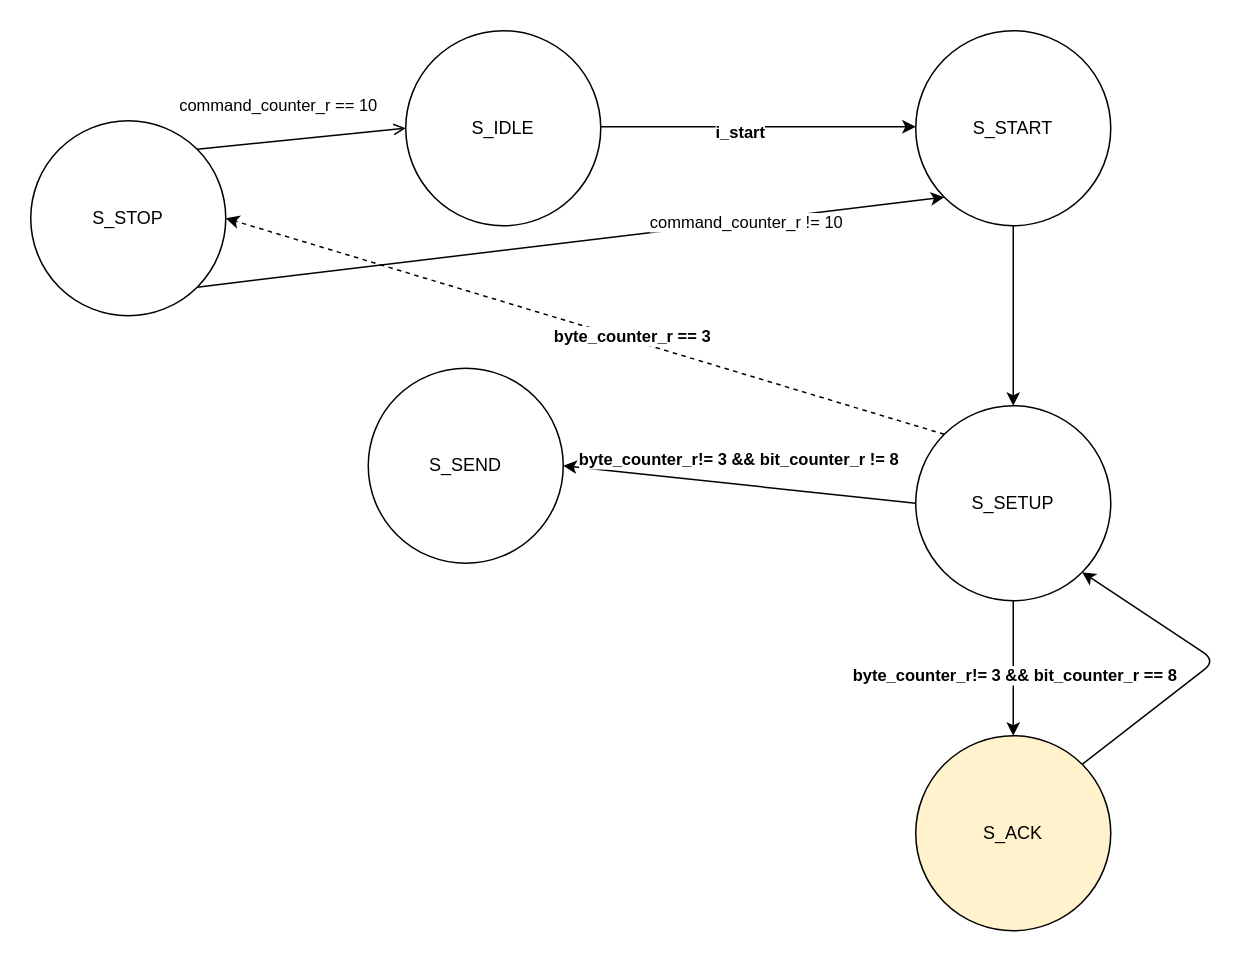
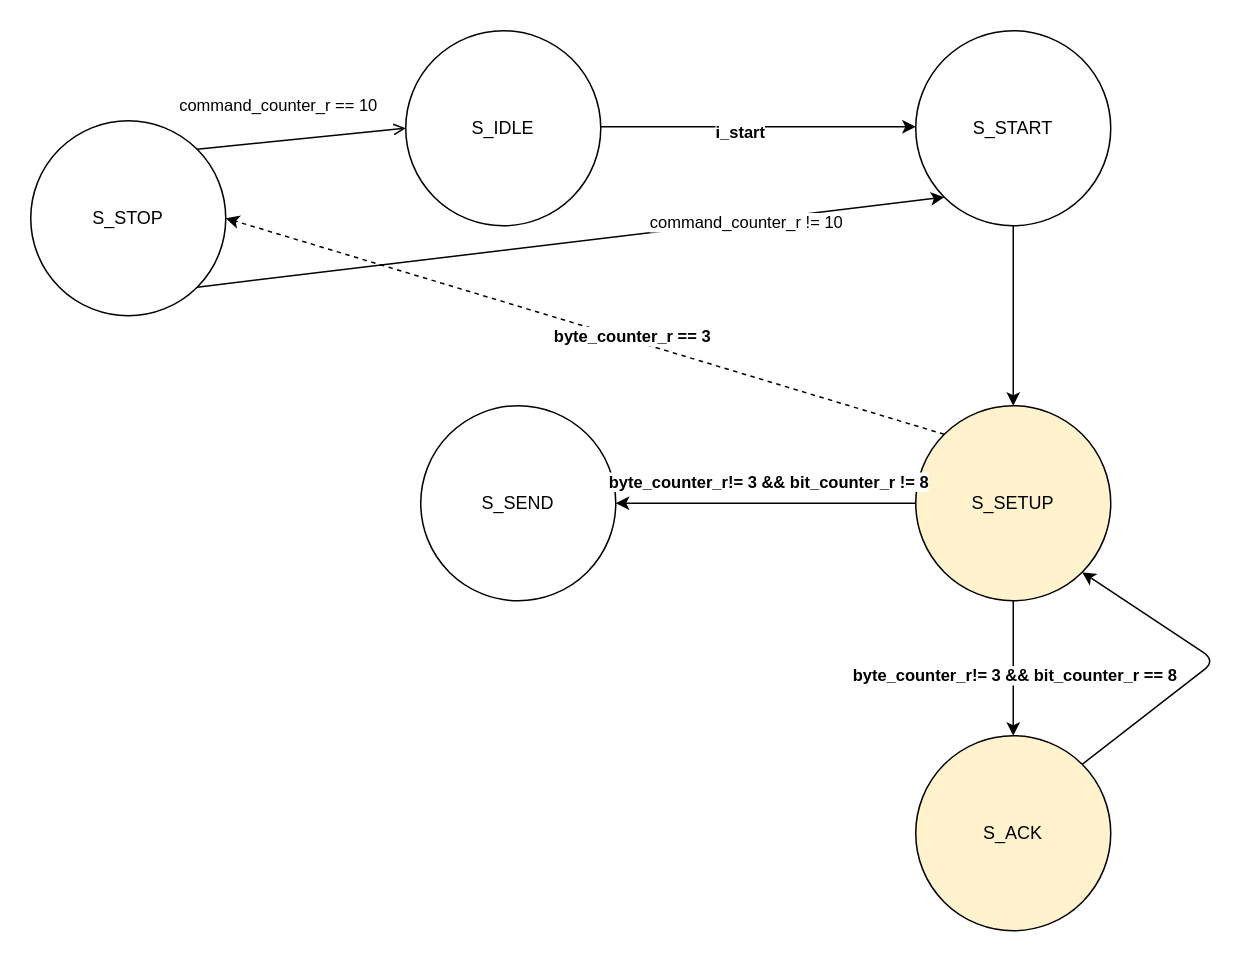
  <mxCell id="0" />
  <mxCell id="1" parent="0" />
  <mxCell id="2" value="S_IDLE" style="ellipse;whiteSpace=wrap;html=1;aspect=fixed;" parent="1" vertex="1"><mxGeometry x="270" y="20" width="130" height="130" as="geometry" /></mxCell>
  <mxCell id="3" value="S_START" style="ellipse;whiteSpace=wrap;html=1;aspect=fixed;" parent="1" vertex="1"><mxGeometry x="610" y="20" width="130" height="130" as="geometry" /></mxCell>
- <mxCell id="4" value="S_SETUP" style="ellipse;whiteSpace=wrap;html=1;aspect=fixed;" parent="1" vertex="1"><mxGeometry x="610" y="270" width="130" height="130" as="geometry" /></mxCell>
+ <mxCell id="4" value="S_SETUP" style="ellipse;whiteSpace=wrap;html=1;aspect=fixed;fillColor=#fff2cc;" parent="1" vertex="1"><mxGeometry x="610" y="270" width="130" height="130" as="geometry" /></mxCell>
  <mxCell id="5" value="" style="endArrow=classic;html=1;exitX=0.5;exitY=1;exitDx=0;exitDy=0;entryX=0.5;entryY=0;entryDx=0;entryDy=0;" parent="1" source="3" target="4" edge="1"><mxGeometry width="50" height="50" relative="1" as="geometry"><mxPoint x="710.002" y="139.038" as="sourcePoint" /><mxPoint x="958.078" y="139.038" as="targetPoint" /><Array as="points" /></mxGeometry></mxCell>
  <mxCell id="6" value="" style="endArrow=classic;html=1;" parent="1" edge="1"><mxGeometry width="50" height="50" relative="1" as="geometry"><mxPoint x="400" y="84" as="sourcePoint" /><mxPoint x="610" y="84" as="targetPoint" /><Array as="points" /></mxGeometry></mxCell>
  <mxCell id="7" value="&lt;b&gt;i_start&lt;/b&gt;" style="edgeLabel;html=1;align=center;verticalAlign=middle;resizable=0;points=[];" parent="6" vertex="1" connectable="0"><mxGeometry x="-0.123" y="-3" relative="1" as="geometry"><mxPoint as="offset" /></mxGeometry></mxCell>
  <mxCell id="8" style="edgeStyle=none;html=1;exitX=1;exitY=0;exitDx=0;exitDy=0;entryX=0;entryY=0.5;entryDx=0;entryDy=0;endArrow=open;" edge="1" parent="1" source="12" target="2"><mxGeometry relative="1" as="geometry" /></mxCell>
  <mxCell id="9" value="command_counter_r == 10" style="edgeLabel;html=1;align=center;verticalAlign=middle;resizable=0;points=[];" vertex="1" connectable="0" parent="8"><mxGeometry x="-0.228" relative="1" as="geometry"><mxPoint y="-24" as="offset" /></mxGeometry></mxCell>
  <mxCell id="10" style="edgeStyle=none;html=1;exitX=1;exitY=1;exitDx=0;exitDy=0;entryX=0;entryY=1;entryDx=0;entryDy=0;" edge="1" parent="1" source="12" target="3"><mxGeometry relative="1" as="geometry" /></mxCell>
  <mxCell id="11" value="command_counter_r != 10" style="edgeLabel;html=1;align=center;verticalAlign=middle;resizable=0;points=[];" vertex="1" connectable="0" parent="10"><mxGeometry x="0.468" y="-1" relative="1" as="geometry"><mxPoint as="offset" /></mxGeometry></mxCell>
  <mxCell id="12" value="S_STOP" style="ellipse;whiteSpace=wrap;html=1;aspect=fixed;" vertex="1" parent="1"><mxGeometry x="20" y="80" width="130" height="130" as="geometry" /></mxCell>
  <mxCell id="13" value="" style="endArrow=classic;html=1;exitX=0;exitY=0;exitDx=0;exitDy=0;entryX=1;entryY=0.5;entryDx=0;entryDy=0;dashed=1;" edge="1" parent="1" source="4" target="12"><mxGeometry width="50" height="50" relative="1" as="geometry"><mxPoint x="622.62" y="123.488" as="sourcePoint" /><mxPoint x="387.367" y="296.495" as="targetPoint" /><Array as="points" /></mxGeometry></mxCell>
  <mxCell id="14" value="&lt;b&gt;byte_counter_r == 3&lt;/b&gt;" style="edgeLabel;html=1;align=center;verticalAlign=middle;resizable=0;points=[];" vertex="1" connectable="0" parent="13"><mxGeometry x="-0.123" y="-3" relative="1" as="geometry"><mxPoint as="offset" /></mxGeometry></mxCell>
  <mxCell id="15" value="S_ACK" style="ellipse;whiteSpace=wrap;html=1;aspect=fixed;fillColor=#fff2cc;" vertex="1" parent="1"><mxGeometry x="610" y="490" width="130" height="130" as="geometry" /></mxCell>
- <mxCell id="16" value="S_SEND" style="ellipse;whiteSpace=wrap;html=1;aspect=fixed;" vertex="1" parent="1"><mxGeometry x="245" y="245" width="130" height="130" as="geometry" /></mxCell>
+ <mxCell id="16" value="S_SEND" style="ellipse;whiteSpace=wrap;html=1;aspect=fixed;" vertex="1" parent="1"><mxGeometry x="280" y="270" width="130" height="130" as="geometry" /></mxCell>
  <mxCell id="17" value="" style="endArrow=classic;html=1;exitX=0.5;exitY=1;exitDx=0;exitDy=0;entryX=0.5;entryY=0;entryDx=0;entryDy=0;" edge="1" parent="1" source="4" target="15"><mxGeometry width="50" height="50" relative="1" as="geometry"><mxPoint x="609.998" y="339.038" as="sourcePoint" /><mxPoint x="400" y="335" as="targetPoint" /><Array as="points" /></mxGeometry></mxCell>
  <mxCell id="18" value="&lt;b&gt;byte_counter_r!= 3 &amp;amp;&amp;amp; bit_counter_r == 8&lt;/b&gt;" style="edgeLabel;html=1;align=center;verticalAlign=middle;resizable=0;points=[];" vertex="1" connectable="0" parent="17"><mxGeometry x="-0.123" y="-3" relative="1" as="geometry"><mxPoint x="3" y="10" as="offset" /></mxGeometry></mxCell>
  <mxCell id="19" value="" style="endArrow=classic;html=1;exitX=0;exitY=0.5;exitDx=0;exitDy=0;entryX=1;entryY=0.5;entryDx=0;entryDy=0;" edge="1" parent="1" source="4" target="16"><mxGeometry width="50" height="50" relative="1" as="geometry"><mxPoint x="480" y="400" as="sourcePoint" /><mxPoint x="480" y="490" as="targetPoint" /><Array as="points" /></mxGeometry></mxCell>
  <mxCell id="20" value="&lt;b&gt;byte_counter_r!= 3 &amp;amp;&amp;amp; bit_counter_r != 8&lt;/b&gt;" style="edgeLabel;html=1;align=center;verticalAlign=middle;resizable=0;points=[];" vertex="1" connectable="0" parent="19"><mxGeometry x="0.169" y="-4" relative="1" as="geometry"><mxPoint x="18" y="-11" as="offset" /></mxGeometry></mxCell>
  <mxCell id="21" value="" style="endArrow=classic;html=1;exitX=1;exitY=0;exitDx=0;exitDy=0;entryX=1;entryY=1;entryDx=0;entryDy=0;" edge="1" parent="1" source="15" target="4"><mxGeometry width="50" height="50" relative="1" as="geometry"><mxPoint x="685" y="410" as="sourcePoint" /><mxPoint x="685" y="500" as="targetPoint" /><Array as="points"><mxPoint x="810" y="440" /></Array></mxGeometry></mxCell>
